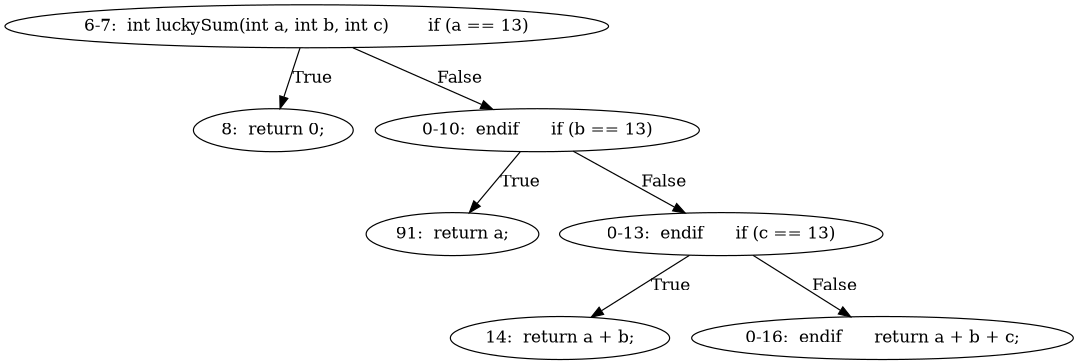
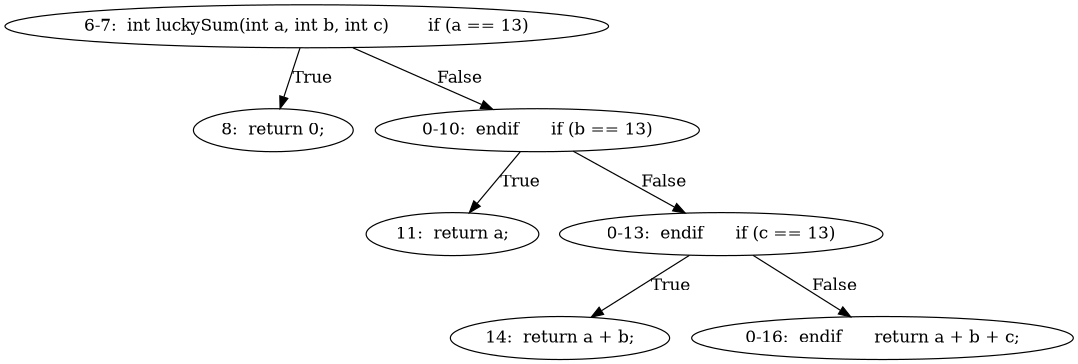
  digraph {
    n1 [label="6-7:  int luckySum(int a, int b, int c)	if (a == 13)"]
    n2 [label="8:  return 0;"]
    n3 [label="0-10:  endif	if (b == 13)"]
-   n4 [label="91:  return a;"]
+   n4 [label="11:  return a;"]
    n5 [label="0-13:  endif	if (c == 13)"]
    n6 [label="14:  return a + b;"]
    n7 [label="0-16:  endif	return a + b + c;"]
    n1 -> n2 [label=True]
    n1 -> n3 [label=False]
    n3 -> n4 [label=True]
    n3 -> n5 [label=False]
    n5 -> n6 [label=True]
    n5 -> n7 [label=False]
  }
